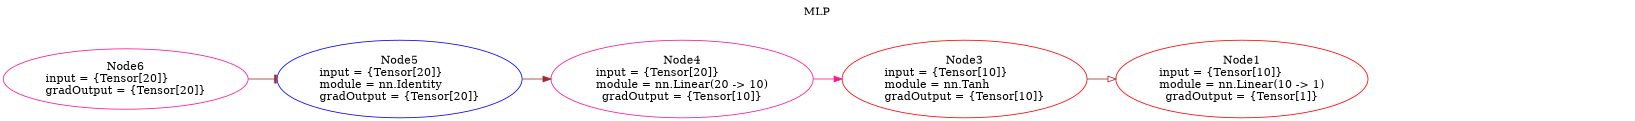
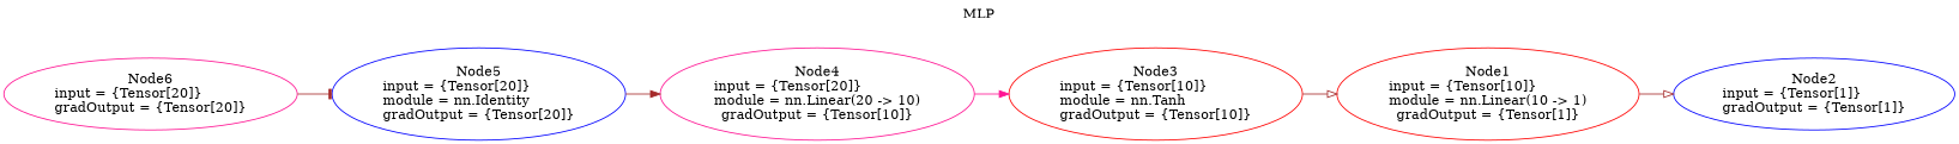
  digraph {
    label=MLP
    labelloc=t
    rankdir=LR
    node [shape=oval color=red]
    edge [color=brown arrowhead=onormal]
    n1 [label="Node1\ninput = {Tensor[10]}\lmodule = nn.Linear(10 -> 1)\lgradOutput = {Tensor[1]}"]
+   n2 [label="Node2\ninput = {Tensor[1]}\lgradOutput = {Tensor[1]}" color=blue]
    n3 [label="Node3\ninput = {Tensor[10]}\lmodule = nn.Tanh\lgradOutput = {Tensor[10]}"]
    n4 [label="Node4\ninput = {Tensor[20]}\lmodule = nn.Linear(20 -> 10)\lgradOutput = {Tensor[10]}" color=deeppink]
    n5 [label="Node5\ninput = {Tensor[20]}\lmodule = nn.Identity\lgradOutput = {Tensor[20]}" color=blue]
    n6 [label="Node6\ninput = {Tensor[20]}\lgradOutput = {Tensor[20]}" color=deeppink]
+   n1 -> n2
    n3 -> n1
    n4 -> n3 [color=deeppink arrowhead=normal]
    n5 -> n4 [arrowhead=normal]
    n6 -> n5 [arrowhead=tee]
  }
